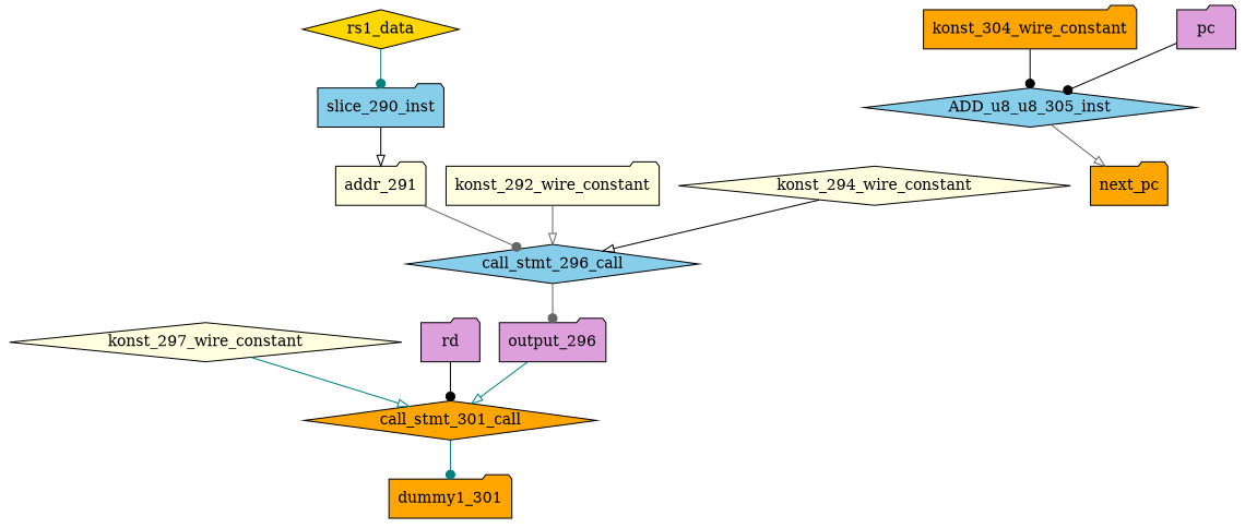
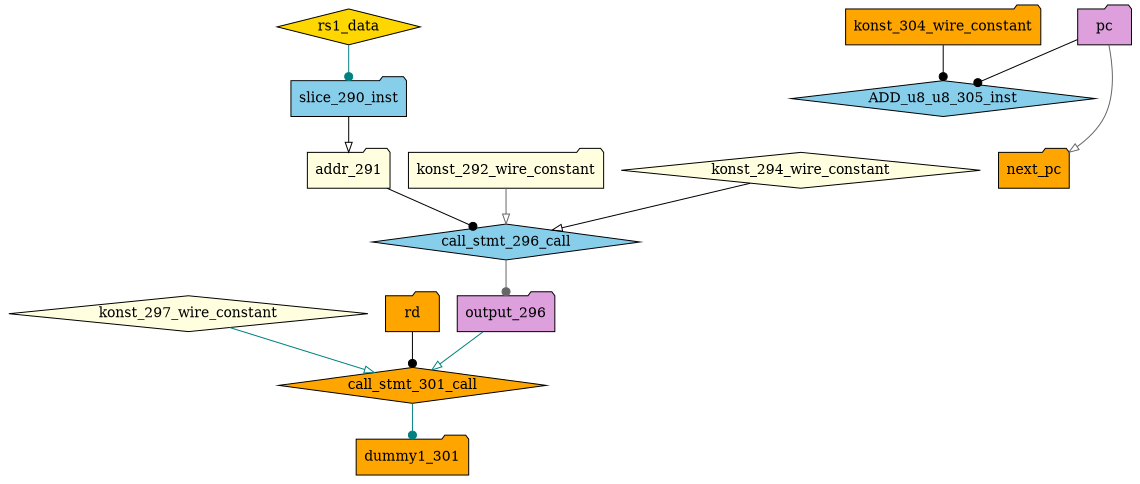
  digraph {
    fontname="DejaVu Serif"
    node [fillcolor=lightyellow fontname="DejaVu Serif" shape=folder style=filled]
    edge [arrowhead=dot color=black fontname="DejaVu Serif"]
    call_stmt_296_call [fillcolor=skyblue shape=diamond]
    addr_291
    output_296 [fillcolor=plum]
    dummy1_301 [fillcolor=orange]
    konst_292_wire_constant
    konst_294_wire_constant [shape=diamond]
    konst_297_wire_constant [shape=diamond]
    call_stmt_301_call [fillcolor=orange shape=diamond]
    konst_304_wire_constant [fillcolor=orange]
    ADD_u8_u8_305_inst [fillcolor=skyblue shape=diamond]
    next_pc [fillcolor=orange]
    pc [fillcolor=plum]
-   rd [fillcolor=plum]
+   rd [fillcolor=orange]
    slice_290_inst [fillcolor=skyblue]
    rs1_data [fillcolor=gold shape=diamond]
    call_stmt_296_call -> output_296 [color=gray40]
-   addr_291 -> call_stmt_296_call [color=gray40]
+   addr_291 -> call_stmt_296_call
    output_296 -> call_stmt_301_call [arrowhead=onormal color=teal]
    konst_292_wire_constant -> call_stmt_296_call [arrowhead=onormal color=gray40]
    konst_294_wire_constant -> call_stmt_296_call [arrowhead=onormal]
    konst_297_wire_constant -> call_stmt_301_call [arrowhead=onormal color=teal]
    call_stmt_301_call -> dummy1_301 [color=teal]
    konst_304_wire_constant -> ADD_u8_u8_305_inst
-   ADD_u8_u8_305_inst -> next_pc [arrowhead=onormal color=gray40]
+   pc -> next_pc [arrowhead=onormal color=gray40]
    pc -> ADD_u8_u8_305_inst
    rd -> call_stmt_301_call
    slice_290_inst -> addr_291 [arrowhead=onormal]
    rs1_data -> slice_290_inst [color=teal]
  }
